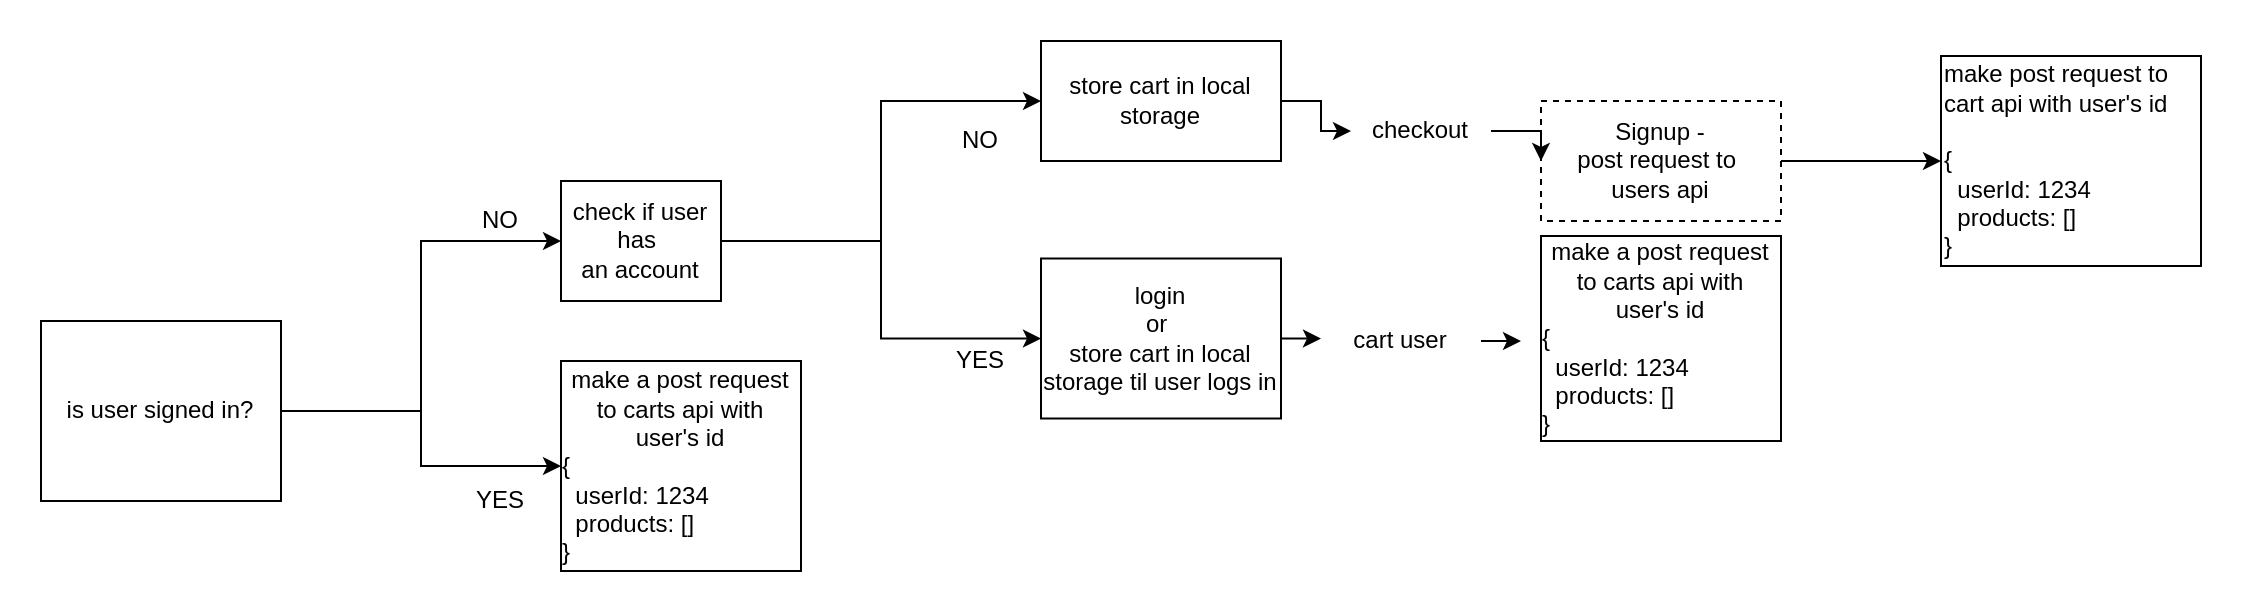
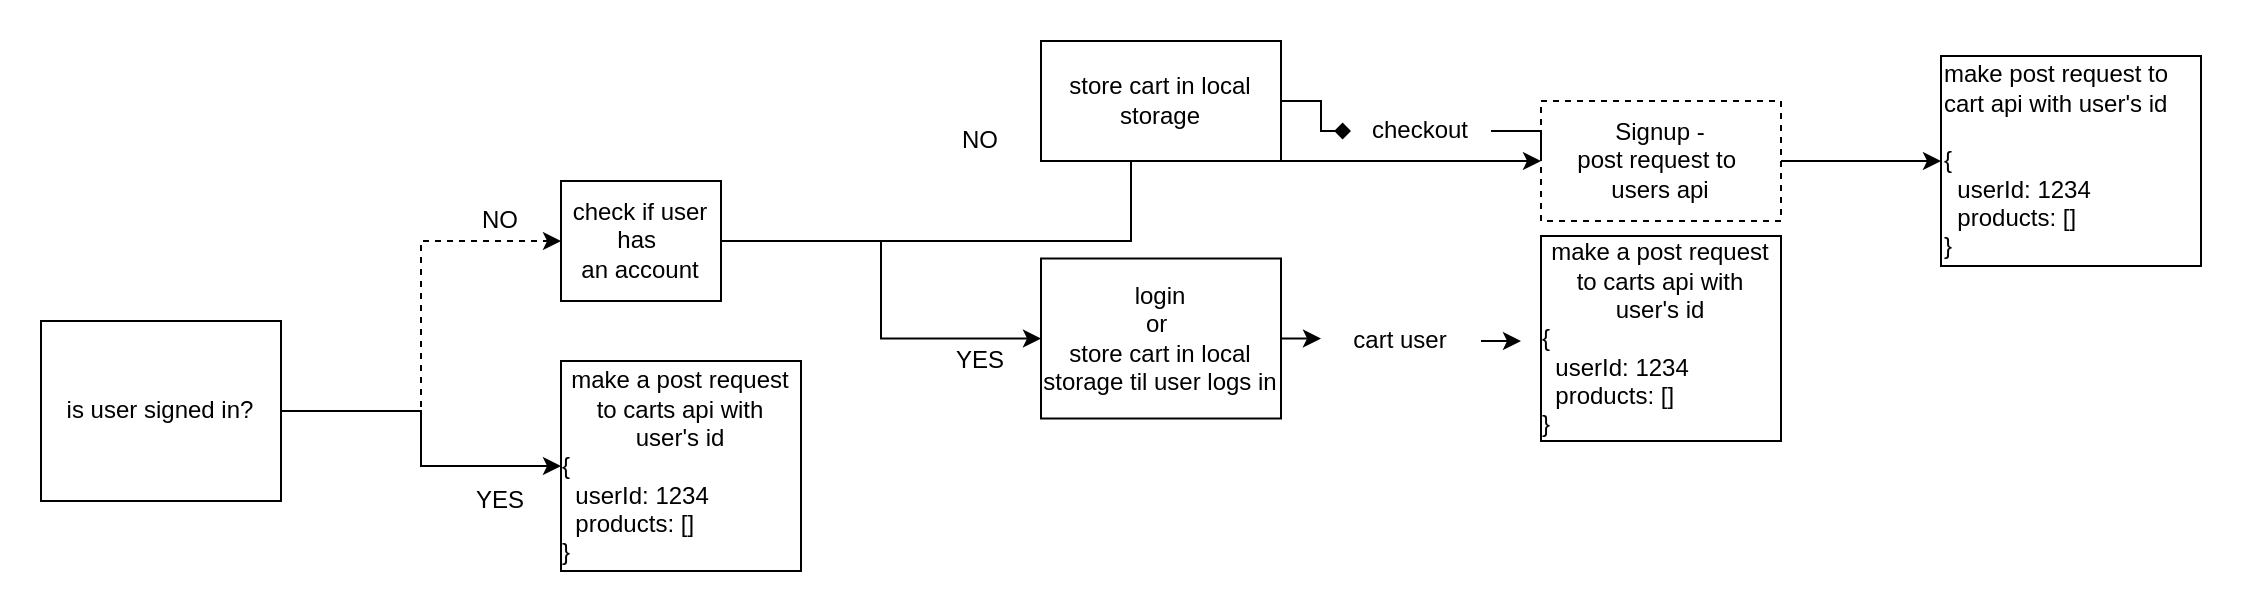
  <mxCell id="0" />
  <mxCell id="1" parent="0" />
- <mxCell id="2" value="" style="edgeStyle=orthogonalEdgeStyle;rounded=0;orthogonalLoop=1;jettySize=auto;html=1;entryX=0;entryY=0.5;entryDx=0;entryDy=0;" edge="1" parent="1" source="4" target="7"><mxGeometry relative="1" as="geometry"><mxPoint x="390" y="140" as="targetPoint" /></mxGeometry></mxCell>
+ <mxCell id="2" value="" style="edgeStyle=orthogonalEdgeStyle;rounded=0;orthogonalLoop=1;jettySize=auto;html=1;entryX=0;entryY=0.5;entryDx=0;entryDy=0;dashed=1;" edge="1" parent="1" source="4" target="7"><mxGeometry relative="1" as="geometry"><mxPoint x="390" y="140" as="targetPoint" /></mxGeometry></mxCell>
  <mxCell id="3" style="edgeStyle=orthogonalEdgeStyle;rounded=0;orthogonalLoop=1;jettySize=auto;html=1;exitX=1;exitY=0.5;exitDx=0;exitDy=0;entryX=0;entryY=0.5;entryDx=0;entryDy=0;" edge="1" parent="1" source="4" target="23"><mxGeometry relative="1" as="geometry"><mxPoint x="280" y="250" as="targetPoint" /></mxGeometry></mxCell>
  <mxCell id="4" value="is user signed in?" style="rounded=0;whiteSpace=wrap;html=1;" vertex="1" parent="1"><mxGeometry x="20" y="160" width="120" height="90" as="geometry" /></mxCell>
- <mxCell id="5" style="edgeStyle=orthogonalEdgeStyle;rounded=0;orthogonalLoop=1;jettySize=auto;html=1;entryX=0;entryY=0.5;entryDx=0;entryDy=0;exitX=1;exitY=0.5;exitDx=0;exitDy=0;" edge="1" parent="1" source="7" target="11"><mxGeometry relative="1" as="geometry"><mxPoint x="580" y="110" as="sourcePoint" /></mxGeometry></mxCell>
+ <mxCell id="5" style="edgeStyle=orthogonalEdgeStyle;rounded=0;orthogonalLoop=1;jettySize=auto;html=1;exitX=1;exitY=0.5;exitDx=0;exitDy=0;" edge="1" parent="1" source="7" target="19"><mxGeometry relative="1" as="geometry"><mxPoint x="580" y="110" as="sourcePoint" /></mxGeometry></mxCell>
  <mxCell id="6" style="edgeStyle=orthogonalEdgeStyle;rounded=0;orthogonalLoop=1;jettySize=auto;html=1;exitX=1;exitY=0.5;exitDx=0;exitDy=0;entryX=0;entryY=0.5;entryDx=0;entryDy=0;" edge="1" parent="1" source="7" target="13"><mxGeometry relative="1" as="geometry" /></mxCell>
  <mxCell id="7" value="check if user has&amp;nbsp;&lt;br&gt;an account" style="rounded=0;whiteSpace=wrap;html=1;" vertex="1" parent="1"><mxGeometry x="280" y="90" width="80" height="60" as="geometry" /></mxCell>
  <mxCell id="8" value="NO" style="text;html=1;strokeColor=none;fillColor=none;align=center;verticalAlign=middle;whiteSpace=wrap;rounded=0;" vertex="1" parent="1"><mxGeometry x="230" y="100" width="40" height="20" as="geometry" /></mxCell>
  <mxCell id="9" value="YES" style="text;html=1;strokeColor=none;fillColor=none;align=center;verticalAlign=middle;whiteSpace=wrap;rounded=0;" vertex="1" parent="1"><mxGeometry x="230" y="240" width="40" height="20" as="geometry" /></mxCell>
- <mxCell id="10" style="edgeStyle=orthogonalEdgeStyle;rounded=0;orthogonalLoop=1;jettySize=auto;html=1;exitX=1;exitY=0.5;exitDx=0;exitDy=0;" edge="1" parent="1" source="11" target="21"><mxGeometry relative="1" as="geometry" /></mxCell>
+ <mxCell id="10" style="edgeStyle=orthogonalEdgeStyle;rounded=0;orthogonalLoop=1;jettySize=auto;html=1;exitX=1;exitY=0.5;exitDx=0;exitDy=0;endArrow=diamond;" edge="1" parent="1" source="11" target="21"><mxGeometry relative="1" as="geometry" /></mxCell>
  <mxCell id="11" value="store cart in local storage" style="rounded=0;whiteSpace=wrap;html=1;" vertex="1" parent="1"><mxGeometry x="520" y="20" width="120" height="60" as="geometry" /></mxCell>
  <mxCell id="12" style="edgeStyle=orthogonalEdgeStyle;rounded=0;orthogonalLoop=1;jettySize=auto;html=1;exitX=1;exitY=0.5;exitDx=0;exitDy=0;" edge="1" parent="1" source="13"><mxGeometry relative="1" as="geometry"><mxPoint x="660" y="169" as="targetPoint" /></mxGeometry></mxCell>
  <mxCell id="13" value="login&lt;br&gt;or&amp;nbsp;&lt;br&gt;store cart in local storage til user logs in" style="rounded=0;whiteSpace=wrap;html=1;" vertex="1" parent="1"><mxGeometry x="520" y="128.75" width="120" height="80" as="geometry" /></mxCell>
  <mxCell id="14" value="NO" style="text;html=1;strokeColor=none;fillColor=none;align=center;verticalAlign=middle;whiteSpace=wrap;rounded=0;" vertex="1" parent="1"><mxGeometry x="470" y="60" width="40" height="20" as="geometry" /></mxCell>
  <mxCell id="15" value="YES" style="text;html=1;strokeColor=none;fillColor=none;align=center;verticalAlign=middle;whiteSpace=wrap;rounded=0;" vertex="1" parent="1"><mxGeometry x="470" y="170" width="40" height="20" as="geometry" /></mxCell>
  <mxCell id="16" style="edgeStyle=orthogonalEdgeStyle;rounded=0;orthogonalLoop=1;jettySize=auto;html=1;exitX=0.5;exitY=1;exitDx=0;exitDy=0;" edge="1" parent="1" source="14" target="14"><mxGeometry relative="1" as="geometry" /></mxCell>
  <mxCell id="17" value="make a post request to carts api with user's id&lt;br&gt;&lt;div style=&quot;text-align: left&quot;&gt;&lt;span&gt;{&lt;/span&gt;&lt;/div&gt;&lt;span&gt;&lt;div style=&quot;text-align: left&quot;&gt;&lt;span&gt;&amp;nbsp; userId: 1234&lt;/span&gt;&lt;/div&gt;&lt;/span&gt;&lt;div style=&quot;text-align: left&quot;&gt;&amp;nbsp;&amp;nbsp;products: []&lt;/div&gt;&lt;span&gt;&lt;div style=&quot;text-align: left&quot;&gt;&lt;span&gt;}&lt;/span&gt;&lt;/div&gt;&lt;/span&gt;" style="rounded=0;whiteSpace=wrap;html=1;" vertex="1" parent="1"><mxGeometry x="770" y="117.5" width="120" height="102.5" as="geometry" /></mxCell>
  <mxCell id="18" style="edgeStyle=orthogonalEdgeStyle;rounded=0;orthogonalLoop=1;jettySize=auto;html=1;exitX=1;exitY=0.5;exitDx=0;exitDy=0;entryX=0;entryY=0.5;entryDx=0;entryDy=0;" edge="1" parent="1" source="19" target="22"><mxGeometry relative="1" as="geometry" /></mxCell>
  <mxCell id="19" value="Signup -&lt;br&gt;post request to&amp;nbsp;&lt;br&gt;users api" style="rounded=0;whiteSpace=wrap;html=1;dashed=1;" vertex="1" parent="1"><mxGeometry x="770" y="50" width="120" height="60" as="geometry" /></mxCell>
- <mxCell id="20" style="edgeStyle=orthogonalEdgeStyle;rounded=0;orthogonalLoop=1;jettySize=auto;html=1;exitX=1;exitY=0.5;exitDx=0;exitDy=0;entryX=0;entryY=0.5;entryDx=0;entryDy=0;" edge="1" parent="1" source="21" target="19"><mxGeometry relative="1" as="geometry" /></mxCell>
+ <mxCell id="20" style="edgeStyle=orthogonalEdgeStyle;rounded=0;orthogonalLoop=1;jettySize=auto;html=1;exitX=1;exitY=0.5;exitDx=0;exitDy=0;entryX=0;entryY=0.5;entryDx=0;entryDy=0;endArrow=none;" edge="1" parent="1" source="21" target="19"><mxGeometry relative="1" as="geometry" /></mxCell>
  <mxCell id="21" value="checkout" style="text;html=1;strokeColor=none;fillColor=none;align=center;verticalAlign=middle;whiteSpace=wrap;rounded=0;" vertex="1" parent="1"><mxGeometry x="675" y="55" width="70" height="20" as="geometry" /></mxCell>
  <mxCell id="22" value="&lt;div&gt;&lt;span&gt;make post request to&amp;nbsp;&lt;/span&gt;&lt;/div&gt;&lt;div&gt;&lt;span&gt;cart api with user's id&lt;/span&gt;&lt;/div&gt;&lt;div&gt;&lt;span&gt;&lt;br&gt;&lt;/span&gt;&lt;/div&gt;{&lt;br&gt;&amp;nbsp; userId: 1234&lt;br&gt;&lt;div&gt;&lt;span&gt;&amp;nbsp;&amp;nbsp;&lt;/span&gt;&lt;span&gt;products: []&lt;/span&gt;&lt;/div&gt;}" style="rounded=0;whiteSpace=wrap;html=1;align=left;" vertex="1" parent="1"><mxGeometry x="970" y="27.5" width="130" height="105" as="geometry" /></mxCell>
  <mxCell id="23" value="make a post request to carts api with user's id&lt;br&gt;&lt;div style=&quot;text-align: left&quot;&gt;&lt;span&gt;{&lt;/span&gt;&lt;/div&gt;&lt;span&gt;&lt;div style=&quot;text-align: left&quot;&gt;&lt;span&gt;&amp;nbsp; userId: 1234&lt;/span&gt;&lt;/div&gt;&lt;/span&gt;&lt;div style=&quot;text-align: left&quot;&gt;&amp;nbsp;&amp;nbsp;products: []&lt;/div&gt;&lt;span&gt;&lt;div style=&quot;text-align: left&quot;&gt;&lt;span&gt;}&lt;/span&gt;&lt;/div&gt;&lt;/span&gt;" style="rounded=0;whiteSpace=wrap;html=1;" vertex="1" parent="1"><mxGeometry x="280" y="180" width="120" height="105" as="geometry" /></mxCell>
  <mxCell id="24" style="edgeStyle=orthogonalEdgeStyle;rounded=0;orthogonalLoop=1;jettySize=auto;html=1;exitX=1;exitY=0.5;exitDx=0;exitDy=0;" edge="1" parent="1" source="25"><mxGeometry relative="1" as="geometry"><mxPoint x="760" y="170" as="targetPoint" /></mxGeometry></mxCell>
  <mxCell id="25" value="cart user" style="text;html=1;strokeColor=none;fillColor=none;align=center;verticalAlign=middle;whiteSpace=wrap;rounded=0;" vertex="1" parent="1"><mxGeometry x="660" y="160" width="80" height="20" as="geometry" /></mxCell>
